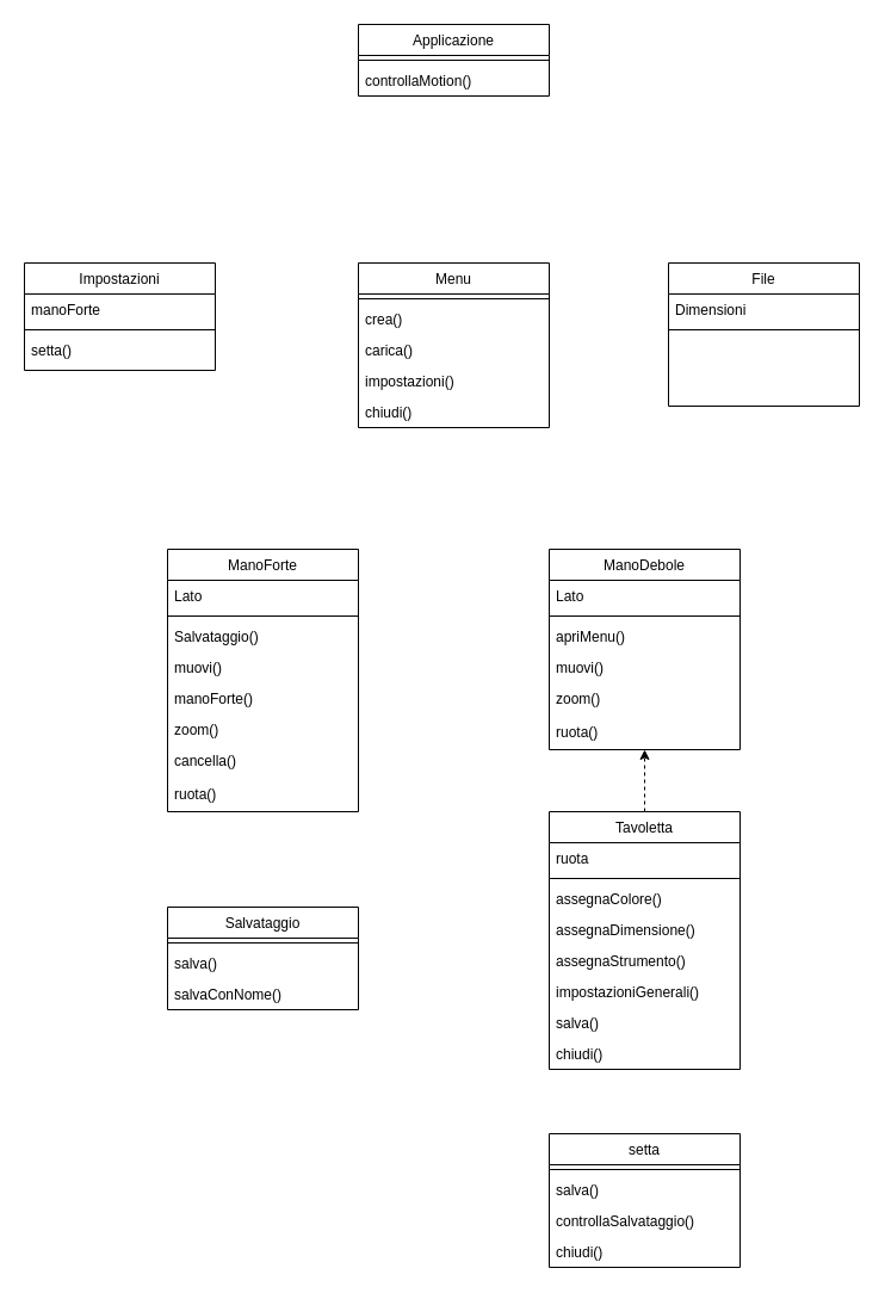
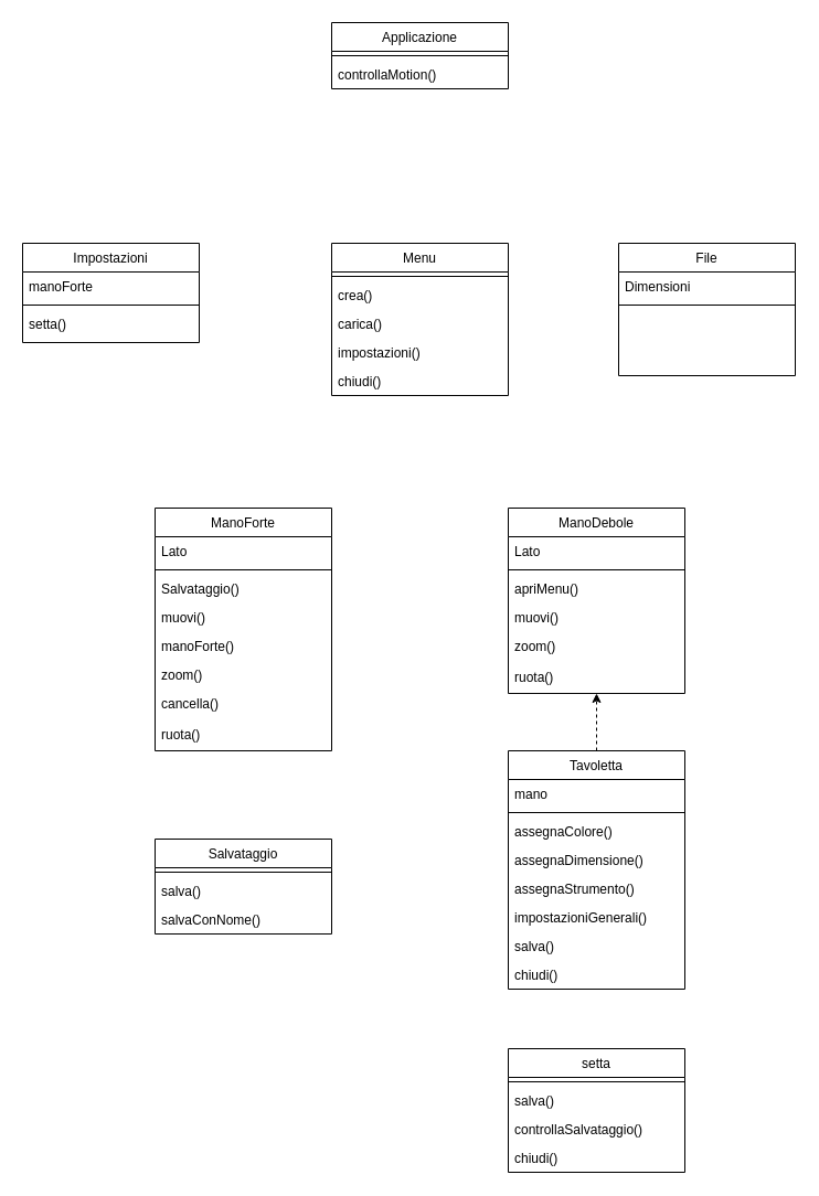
  <mxCell id="0" />
  <mxCell id="1" parent="0" />
  <mxCell id="2" value="Salvataggio" style="swimlane;fontStyle=0;align=center;verticalAlign=top;childLayout=stackLayout;horizontal=1;startSize=26;horizontalStack=0;resizeParent=1;resizeLast=0;collapsible=1;marginBottom=0;rounded=0;shadow=0;strokeWidth=1;" parent="1" vertex="1"><mxGeometry x="140" y="760" width="160" height="86" as="geometry"><mxRectangle x="550" y="140" width="160" height="26" as="alternateBounds" /></mxGeometry></mxCell>
  <mxCell id="3" value="" style="line;html=1;strokeWidth=1;align=left;verticalAlign=middle;spacingTop=-1;spacingLeft=3;spacingRight=3;rotatable=0;labelPosition=right;points=[];portConstraint=eastwest;" parent="2" vertex="1"><mxGeometry y="26" width="160" height="8" as="geometry" /></mxCell>
  <mxCell id="4" value="salva()" style="text;align=left;verticalAlign=top;spacingLeft=4;spacingRight=4;overflow=hidden;rotatable=0;points=[[0,0.5],[1,0.5]];portConstraint=eastwest;rounded=0;shadow=0;html=0;" parent="2" vertex="1"><mxGeometry y="34" width="160" height="26" as="geometry" /></mxCell>
  <mxCell id="5" value="salvaConNome()" style="text;align=left;verticalAlign=top;spacingLeft=4;spacingRight=4;overflow=hidden;rotatable=0;points=[[0,0.5],[1,0.5]];portConstraint=eastwest;rounded=0;shadow=0;html=0;" parent="2" vertex="1"><mxGeometry y="60" width="160" height="26" as="geometry" /></mxCell>
  <mxCell id="6" value="File" style="swimlane;fontStyle=0;align=center;verticalAlign=top;childLayout=stackLayout;horizontal=1;startSize=26;horizontalStack=0;resizeParent=1;resizeLast=0;collapsible=1;marginBottom=0;rounded=0;shadow=0;strokeWidth=1;" vertex="1" parent="1"><mxGeometry x="560" y="220" width="160" height="120" as="geometry"><mxRectangle x="550" y="140" width="160" height="26" as="alternateBounds" /></mxGeometry></mxCell>
  <mxCell id="7" value="Dimensioni" style="text;align=left;verticalAlign=top;spacingLeft=4;spacingRight=4;overflow=hidden;rotatable=0;points=[[0,0.5],[1,0.5]];portConstraint=eastwest;" vertex="1" parent="6"><mxGeometry y="26" width="160" height="26" as="geometry" /></mxCell>
  <mxCell id="8" value="" style="line;html=1;strokeWidth=1;align=left;verticalAlign=middle;spacingTop=-1;spacingLeft=3;spacingRight=3;rotatable=0;labelPosition=right;points=[];portConstraint=eastwest;" vertex="1" parent="6"><mxGeometry y="52" width="160" height="8" as="geometry" /></mxCell>
  <mxCell id="9" value="ManoForte" style="swimlane;fontStyle=0;align=center;verticalAlign=top;childLayout=stackLayout;horizontal=1;startSize=26;horizontalStack=0;resizeParent=1;resizeLast=0;collapsible=1;marginBottom=0;rounded=0;shadow=0;strokeWidth=1;" vertex="1" parent="1"><mxGeometry x="140" y="460" width="160" height="220" as="geometry"><mxRectangle x="550" y="140" width="160" height="26" as="alternateBounds" /></mxGeometry></mxCell>
  <mxCell id="10" value="Lato" style="text;align=left;verticalAlign=top;spacingLeft=4;spacingRight=4;overflow=hidden;rotatable=0;points=[[0,0.5],[1,0.5]];portConstraint=eastwest;" vertex="1" parent="9"><mxGeometry y="26" width="160" height="26" as="geometry" /></mxCell>
  <mxCell id="11" value="" style="line;html=1;strokeWidth=1;align=left;verticalAlign=middle;spacingTop=-1;spacingLeft=3;spacingRight=3;rotatable=0;labelPosition=right;points=[];portConstraint=eastwest;" vertex="1" parent="9"><mxGeometry y="52" width="160" height="8" as="geometry" /></mxCell>
  <mxCell id="12" value="Salvataggio()" style="text;align=left;verticalAlign=top;spacingLeft=4;spacingRight=4;overflow=hidden;rotatable=0;points=[[0,0.5],[1,0.5]];portConstraint=eastwest;rounded=0;shadow=0;html=0;" vertex="1" parent="9"><mxGeometry y="60" width="160" height="26" as="geometry" /></mxCell>
  <mxCell id="13" value="muovi()" style="text;align=left;verticalAlign=top;spacingLeft=4;spacingRight=4;overflow=hidden;rotatable=0;points=[[0,0.5],[1,0.5]];portConstraint=eastwest;rounded=0;shadow=0;html=0;" vertex="1" parent="9"><mxGeometry y="86" width="160" height="26" as="geometry" /></mxCell>
  <mxCell id="14" value="manoForte()" style="text;align=left;verticalAlign=top;spacingLeft=4;spacingRight=4;overflow=hidden;rotatable=0;points=[[0,0.5],[1,0.5]];portConstraint=eastwest;rounded=0;shadow=0;html=0;" vertex="1" parent="9"><mxGeometry y="112" width="160" height="26" as="geometry" /></mxCell>
  <mxCell id="15" value="zoom()" style="text;align=left;verticalAlign=top;spacingLeft=4;spacingRight=4;overflow=hidden;rotatable=0;points=[[0,0.5],[1,0.5]];portConstraint=eastwest;rounded=0;shadow=0;html=0;" vertex="1" parent="9"><mxGeometry y="138" width="160" height="26" as="geometry" /></mxCell>
  <mxCell id="16" value="cancella()" style="text;align=left;verticalAlign=top;spacingLeft=4;spacingRight=4;overflow=hidden;rotatable=0;points=[[0,0.5],[1,0.5]];portConstraint=eastwest;rounded=0;shadow=0;html=0;" vertex="1" parent="9"><mxGeometry y="164" width="160" height="28" as="geometry" /></mxCell>
  <mxCell id="17" value="ruota()" style="text;align=left;verticalAlign=top;spacingLeft=4;spacingRight=4;overflow=hidden;rotatable=0;points=[[0,0.5],[1,0.5]];portConstraint=eastwest;rounded=0;shadow=0;html=0;" vertex="1" parent="9"><mxGeometry y="192" width="160" height="28" as="geometry" /></mxCell>
  <mxCell id="18" value="ManoDebole" style="swimlane;fontStyle=0;align=center;verticalAlign=top;childLayout=stackLayout;horizontal=1;startSize=26;horizontalStack=0;resizeParent=1;resizeLast=0;collapsible=1;marginBottom=0;rounded=0;shadow=0;strokeWidth=1;" vertex="1" parent="1"><mxGeometry x="460" y="460" width="160" height="168" as="geometry"><mxRectangle x="550" y="140" width="160" height="26" as="alternateBounds" /></mxGeometry></mxCell>
  <mxCell id="19" value="Lato" style="text;align=left;verticalAlign=top;spacingLeft=4;spacingRight=4;overflow=hidden;rotatable=0;points=[[0,0.5],[1,0.5]];portConstraint=eastwest;" vertex="1" parent="18"><mxGeometry y="26" width="160" height="26" as="geometry" /></mxCell>
  <mxCell id="20" value="" style="line;html=1;strokeWidth=1;align=left;verticalAlign=middle;spacingTop=-1;spacingLeft=3;spacingRight=3;rotatable=0;labelPosition=right;points=[];portConstraint=eastwest;" vertex="1" parent="18"><mxGeometry y="52" width="160" height="8" as="geometry" /></mxCell>
  <mxCell id="21" value="apriMenu()" style="text;align=left;verticalAlign=top;spacingLeft=4;spacingRight=4;overflow=hidden;rotatable=0;points=[[0,0.5],[1,0.5]];portConstraint=eastwest;rounded=0;shadow=0;html=0;" vertex="1" parent="18"><mxGeometry y="60" width="160" height="26" as="geometry" /></mxCell>
  <mxCell id="22" value="muovi()" style="text;align=left;verticalAlign=top;spacingLeft=4;spacingRight=4;overflow=hidden;rotatable=0;points=[[0,0.5],[1,0.5]];portConstraint=eastwest;rounded=0;shadow=0;html=0;" vertex="1" parent="18"><mxGeometry y="86" width="160" height="26" as="geometry" /></mxCell>
  <mxCell id="23" value="zoom()" style="text;align=left;verticalAlign=top;spacingLeft=4;spacingRight=4;overflow=hidden;rotatable=0;points=[[0,0.5],[1,0.5]];portConstraint=eastwest;rounded=0;shadow=0;html=0;" vertex="1" parent="18"><mxGeometry y="112" width="160" height="28" as="geometry" /></mxCell>
  <mxCell id="24" value="ruota()" style="text;align=left;verticalAlign=top;spacingLeft=4;spacingRight=4;overflow=hidden;rotatable=0;points=[[0,0.5],[1,0.5]];portConstraint=eastwest;rounded=0;shadow=0;html=0;" vertex="1" parent="18"><mxGeometry y="140" width="160" height="28" as="geometry" /></mxCell>
  <mxCell id="25" value="Applicazione" style="swimlane;fontStyle=0;align=center;verticalAlign=top;childLayout=stackLayout;horizontal=1;startSize=26;horizontalStack=0;resizeParent=1;resizeLast=0;collapsible=1;marginBottom=0;rounded=0;shadow=0;strokeWidth=1;" vertex="1" parent="1"><mxGeometry x="300" y="20" width="160" height="60" as="geometry"><mxRectangle x="320" y="70" width="160" height="26" as="alternateBounds" /></mxGeometry></mxCell>
  <mxCell id="26" value="" style="line;html=1;strokeWidth=1;align=left;verticalAlign=middle;spacingTop=-1;spacingLeft=3;spacingRight=3;rotatable=0;labelPosition=right;points=[];portConstraint=eastwest;" vertex="1" parent="25"><mxGeometry y="26" width="160" height="8" as="geometry" /></mxCell>
  <mxCell id="27" value="controllaMotion()" style="text;align=left;verticalAlign=top;spacingLeft=4;spacingRight=4;overflow=hidden;rotatable=0;points=[[0,0.5],[1,0.5]];portConstraint=eastwest;" vertex="1" parent="25"><mxGeometry y="34" width="160" height="26" as="geometry" /></mxCell>
  <mxCell id="28" value="Impostazioni" style="swimlane;fontStyle=0;align=center;verticalAlign=top;childLayout=stackLayout;horizontal=1;startSize=26;horizontalStack=0;resizeParent=1;resizeLast=0;collapsible=1;marginBottom=0;rounded=0;shadow=0;strokeWidth=1;" vertex="1" parent="1"><mxGeometry x="20" y="220" width="160" height="90" as="geometry"><mxRectangle x="550" y="140" width="160" height="26" as="alternateBounds" /></mxGeometry></mxCell>
  <mxCell id="29" value="manoForte" style="text;align=left;verticalAlign=top;spacingLeft=4;spacingRight=4;overflow=hidden;rotatable=0;points=[[0,0.5],[1,0.5]];portConstraint=eastwest;" vertex="1" parent="28"><mxGeometry y="26" width="160" height="26" as="geometry" /></mxCell>
  <mxCell id="30" value="" style="line;html=1;strokeWidth=1;align=left;verticalAlign=middle;spacingTop=-1;spacingLeft=3;spacingRight=3;rotatable=0;labelPosition=right;points=[];portConstraint=eastwest;" vertex="1" parent="28"><mxGeometry y="52" width="160" height="8" as="geometry" /></mxCell>
  <mxCell id="31" value="setta()" style="text;align=left;verticalAlign=top;spacingLeft=4;spacingRight=4;overflow=hidden;rotatable=0;points=[[0,0.5],[1,0.5]];portConstraint=eastwest;" vertex="1" parent="28"><mxGeometry y="60" width="160" height="26" as="geometry" /></mxCell>
  <mxCell id="32" value="Menu" style="swimlane;fontStyle=0;align=center;verticalAlign=top;childLayout=stackLayout;horizontal=1;startSize=26;horizontalStack=0;resizeParent=1;resizeLast=0;collapsible=1;marginBottom=0;rounded=0;shadow=0;strokeWidth=1;" vertex="1" parent="1"><mxGeometry x="300" y="220" width="160" height="138" as="geometry"><mxRectangle x="320" y="270" width="160" height="26" as="alternateBounds" /></mxGeometry></mxCell>
  <mxCell id="33" value="" style="line;html=1;strokeWidth=1;align=left;verticalAlign=middle;spacingTop=-1;spacingLeft=3;spacingRight=3;rotatable=0;labelPosition=right;points=[];portConstraint=eastwest;" vertex="1" parent="32"><mxGeometry y="26" width="160" height="8" as="geometry" /></mxCell>
  <mxCell id="34" value="crea()" style="text;align=left;verticalAlign=top;spacingLeft=4;spacingRight=4;overflow=hidden;rotatable=0;points=[[0,0.5],[1,0.5]];portConstraint=eastwest;" vertex="1" parent="32"><mxGeometry y="34" width="160" height="26" as="geometry" /></mxCell>
  <mxCell id="35" value="carica()" style="text;align=left;verticalAlign=top;spacingLeft=4;spacingRight=4;overflow=hidden;rotatable=0;points=[[0,0.5],[1,0.5]];portConstraint=eastwest;" vertex="1" parent="32"><mxGeometry y="60" width="160" height="26" as="geometry" /></mxCell>
  <mxCell id="36" value="impostazioni()" style="text;align=left;verticalAlign=top;spacingLeft=4;spacingRight=4;overflow=hidden;rotatable=0;points=[[0,0.5],[1,0.5]];portConstraint=eastwest;" vertex="1" parent="32"><mxGeometry y="86" width="160" height="26" as="geometry" /></mxCell>
  <mxCell id="37" value="chiudi()" style="text;align=left;verticalAlign=top;spacingLeft=4;spacingRight=4;overflow=hidden;rotatable=0;points=[[0,0.5],[1,0.5]];portConstraint=eastwest;" vertex="1" parent="32"><mxGeometry y="112" width="160" height="26" as="geometry" /></mxCell>
  <mxCell id="38" style="edgeStyle=orthogonalEdgeStyle;rounded=0;orthogonalLoop=1;jettySize=auto;html=1;entryX=0.5;entryY=1;entryDx=0;entryDy=0;dashed=1;" edge="1" parent="1" source="39" target="18"><mxGeometry relative="1" as="geometry" /></mxCell>
  <mxCell id="39" value="Tavoletta" style="swimlane;fontStyle=0;align=center;verticalAlign=top;childLayout=stackLayout;horizontal=1;startSize=26;horizontalStack=0;resizeParent=1;resizeLast=0;collapsible=1;marginBottom=0;rounded=0;shadow=0;strokeWidth=1;" vertex="1" parent="1"><mxGeometry x="460" y="680" width="160" height="216" as="geometry"><mxRectangle x="550" y="140" width="160" height="26" as="alternateBounds" /></mxGeometry></mxCell>
- <mxCell id="40" value="ruota" style="text;align=left;verticalAlign=top;spacingLeft=4;spacingRight=4;overflow=hidden;rotatable=0;points=[[0,0.5],[1,0.5]];portConstraint=eastwest;" vertex="1" parent="39"><mxGeometry y="26" width="160" height="26" as="geometry" /></mxCell>
+ <mxCell id="40" value="mano" style="text;align=left;verticalAlign=top;spacingLeft=4;spacingRight=4;overflow=hidden;rotatable=0;points=[[0,0.5],[1,0.5]];portConstraint=eastwest;" vertex="1" parent="39"><mxGeometry y="26" width="160" height="26" as="geometry" /></mxCell>
  <mxCell id="41" value="" style="line;html=1;strokeWidth=1;align=left;verticalAlign=middle;spacingTop=-1;spacingLeft=3;spacingRight=3;rotatable=0;labelPosition=right;points=[];portConstraint=eastwest;" vertex="1" parent="39"><mxGeometry y="52" width="160" height="8" as="geometry" /></mxCell>
  <mxCell id="42" value="assegnaColore()" style="text;align=left;verticalAlign=top;spacingLeft=4;spacingRight=4;overflow=hidden;rotatable=0;points=[[0,0.5],[1,0.5]];portConstraint=eastwest;rounded=0;shadow=0;html=0;" vertex="1" parent="39"><mxGeometry y="60" width="160" height="26" as="geometry" /></mxCell>
  <mxCell id="43" value="assegnaDimensione()" style="text;align=left;verticalAlign=top;spacingLeft=4;spacingRight=4;overflow=hidden;rotatable=0;points=[[0,0.5],[1,0.5]];portConstraint=eastwest;rounded=0;shadow=0;html=0;" vertex="1" parent="39"><mxGeometry y="86" width="160" height="26" as="geometry" /></mxCell>
  <mxCell id="44" value="assegnaStrumento()" style="text;align=left;verticalAlign=top;spacingLeft=4;spacingRight=4;overflow=hidden;rotatable=0;points=[[0,0.5],[1,0.5]];portConstraint=eastwest;rounded=0;shadow=0;html=0;" vertex="1" parent="39"><mxGeometry y="112" width="160" height="26" as="geometry" /></mxCell>
  <mxCell id="45" value="impostazioniGenerali()" style="text;align=left;verticalAlign=top;spacingLeft=4;spacingRight=4;overflow=hidden;rotatable=0;points=[[0,0.5],[1,0.5]];portConstraint=eastwest;rounded=0;shadow=0;html=0;" vertex="1" parent="39"><mxGeometry y="138" width="160" height="26" as="geometry" /></mxCell>
  <mxCell id="46" value="salva()" style="text;align=left;verticalAlign=top;spacingLeft=4;spacingRight=4;overflow=hidden;rotatable=0;points=[[0,0.5],[1,0.5]];portConstraint=eastwest;rounded=0;shadow=0;html=0;" vertex="1" parent="39"><mxGeometry y="164" width="160" height="26" as="geometry" /></mxCell>
  <mxCell id="47" value="chiudi()" style="text;align=left;verticalAlign=top;spacingLeft=4;spacingRight=4;overflow=hidden;rotatable=0;points=[[0,0.5],[1,0.5]];portConstraint=eastwest;rounded=0;shadow=0;html=0;" vertex="1" parent="39"><mxGeometry y="190" width="160" height="26" as="geometry" /></mxCell>
  <mxCell id="48" value="setta" style="swimlane;fontStyle=0;align=center;verticalAlign=top;childLayout=stackLayout;horizontal=1;startSize=26;horizontalStack=0;resizeParent=1;resizeLast=0;collapsible=1;marginBottom=0;rounded=0;shadow=0;strokeWidth=1;" vertex="1" parent="1"><mxGeometry x="460" y="950" width="160" height="112" as="geometry"><mxRectangle x="550" y="140" width="160" height="26" as="alternateBounds" /></mxGeometry></mxCell>
  <mxCell id="49" value="" style="line;html=1;strokeWidth=1;align=left;verticalAlign=middle;spacingTop=-1;spacingLeft=3;spacingRight=3;rotatable=0;labelPosition=right;points=[];portConstraint=eastwest;" vertex="1" parent="48"><mxGeometry y="26" width="160" height="8" as="geometry" /></mxCell>
  <mxCell id="50" value="salva()" style="text;align=left;verticalAlign=top;spacingLeft=4;spacingRight=4;overflow=hidden;rotatable=0;points=[[0,0.5],[1,0.5]];portConstraint=eastwest;rounded=0;shadow=0;html=0;" vertex="1" parent="48"><mxGeometry y="34" width="160" height="26" as="geometry" /></mxCell>
  <mxCell id="51" value="controllaSalvataggio()" style="text;align=left;verticalAlign=top;spacingLeft=4;spacingRight=4;overflow=hidden;rotatable=0;points=[[0,0.5],[1,0.5]];portConstraint=eastwest;rounded=0;shadow=0;html=0;" vertex="1" parent="48"><mxGeometry y="60" width="160" height="26" as="geometry" /></mxCell>
  <mxCell id="52" value="chiudi()" style="text;align=left;verticalAlign=top;spacingLeft=4;spacingRight=4;overflow=hidden;rotatable=0;points=[[0,0.5],[1,0.5]];portConstraint=eastwest;rounded=0;shadow=0;html=0;" vertex="1" parent="48"><mxGeometry y="86" width="160" height="26" as="geometry" /></mxCell>
